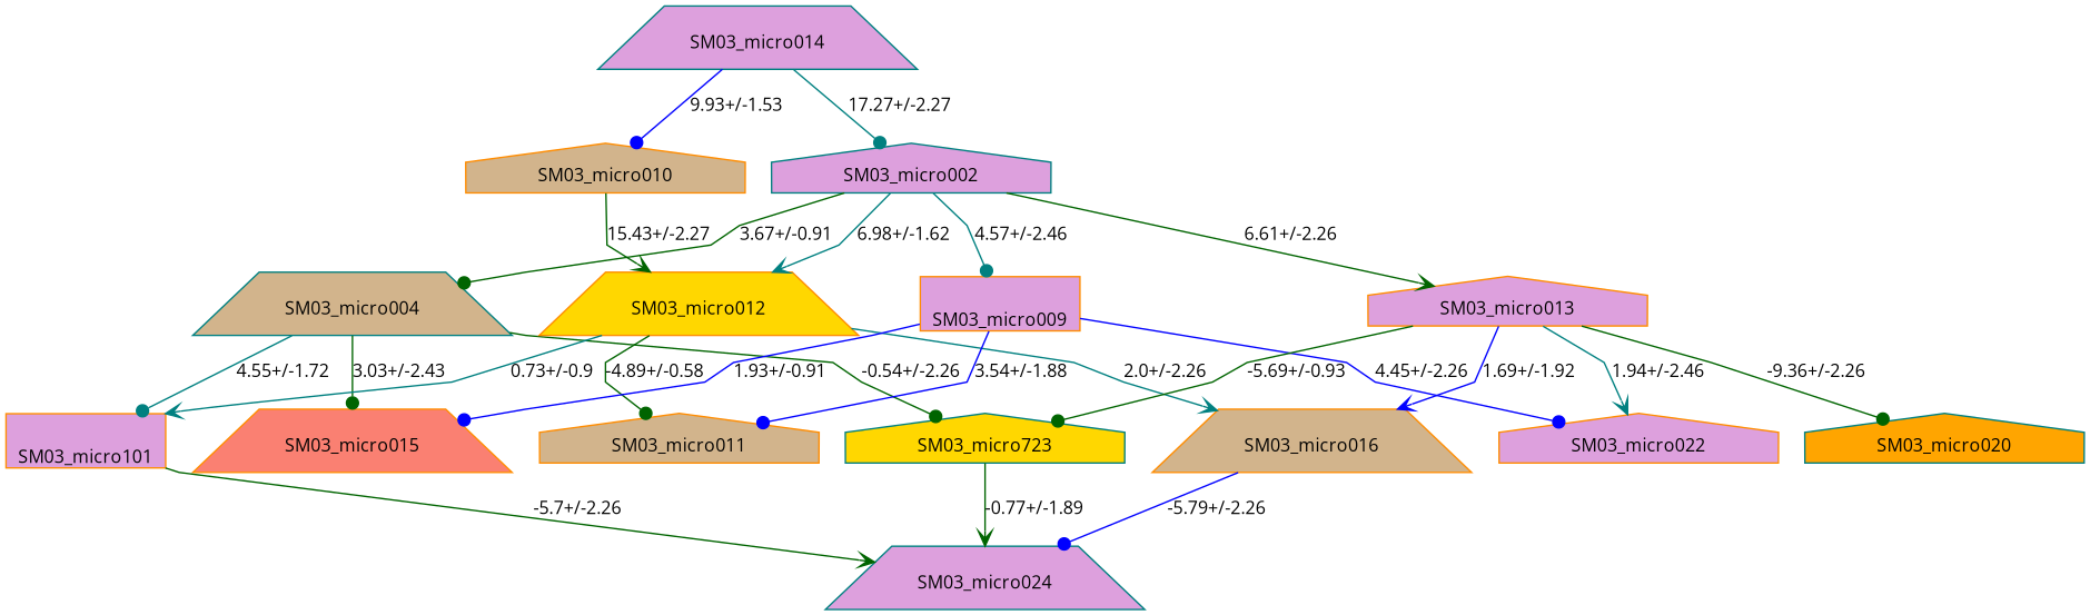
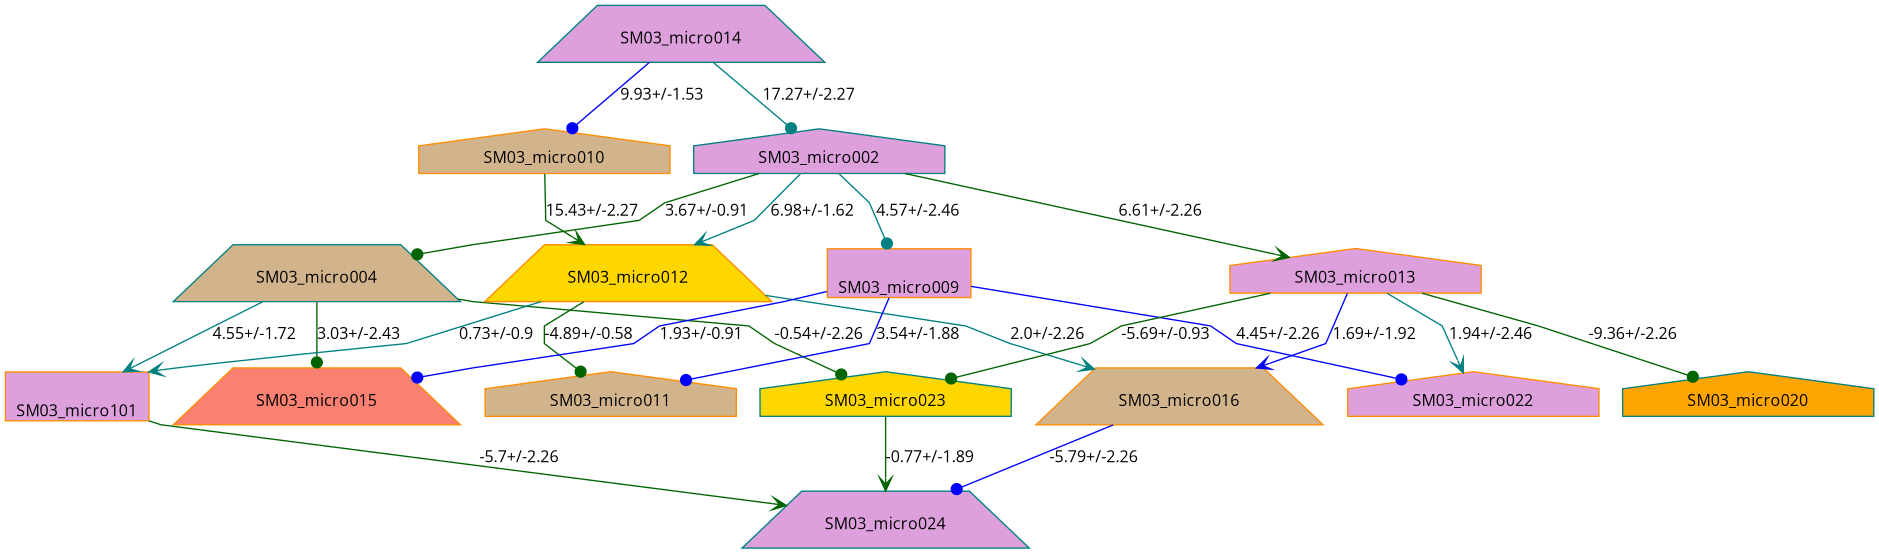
  strict digraph {
    fontname="Open Sans"
    splines=polyline
    node [charge=1 color=darkorange fillcolor=plum fontcolor=black fontname="Open Sans" fontsize=12 labelloc=b penwidth=1 shape=house style="radial,filled"]
    edge [SEM=2.26 arrowhead=dot color=darkgreen fontname="Open Sans" fontsize=12 splines=polyline]
    SM03_micro004 [charge=0 color=teal fillcolor=tan height=0.5 shape=trapezium width=0.79843]
    SM03_micro012 [charge=0 fillcolor=gold height=0.5 shape=trapezium width=0.79843]
    SM03_micro009 [charge=0 height=0.5 shape=box width=0.79843]
    SM03_micro013 [charge=0 height=0.5 width=0.79843]
    SM03_micro002 [charge=-1 color=teal height=0.5 width=0.79843]
    SM03_micro010 [charge=-1 fillcolor=tan height=0.5 width=0.79843]
    n7 [height=0.5 label=SM03_micro101 shape=box width=0.79843]
    SM03_micro015 [fillcolor=salmon height=0.5 shape=trapezium width=0.79843]
-   SM03_micro023 [color=teal fillcolor=gold height=0.5 width=0.79843 label=SM03_micro723]
+   SM03_micro023 [color=teal fillcolor=gold height=0.5 width=0.79843]
    SM03_micro011 [fillcolor=tan height=0.5 width=0.79843]
    SM03_micro022 [height=0.5 width=0.79843]
    SM03_micro016 [fillcolor=tan height=0.5 shape=trapezium width=0.79843]
    SM03_micro020 [color=teal fillcolor=orange height=0.5 width=0.79843]
    SM03_micro024 [charge=2 color=teal height=0.5 shape=trapezium width=0.79843]
    SM03_micro014 [charge=-2 color=teal height=0.5 shape=trapezium width=0.79843]
    subgraph sub_1 {
      label="Neutral charge"
      SM03_micro004
      SM03_micro012
      SM03_micro009
      SM03_micro013
    }
    subgraph sub_2 {
      label="-1 charge"
      SM03_micro002
      SM03_micro010
    }
    subgraph sub_3 {
      label="+1 charge"
      n7
      SM03_micro015
      SM03_micro023
      SM03_micro011
      SM03_micro022
      SM03_micro016
      SM03_micro020
    }
    subgraph sub_4 {
      label="+2 charge"
      SM03_micro024
    }
    subgraph sub_5 {
      label="-2 charge"
      SM03_micro014
    }
-   SM03_micro004 -> n7 [SEM=1.72 color=teal label="4.55+/-1.72" pKa=4.55]
+   SM03_micro004 -> n7 [SEM=1.72 arrowhead=vee color=teal label="4.55+/-1.72" pKa=4.55]
    SM03_micro004 -> SM03_micro015 [SEM=2.43 label="3.03+/-2.43" pKa=3.03]
    SM03_micro004 -> SM03_micro023 [label="-0.54+/-2.26" pKa=-0.54]
    SM03_micro012 -> n7 [SEM=0.9 arrowhead=vee color=teal label="0.73+/-0.9" pKa=0.73]
    SM03_micro012 -> SM03_micro011 [SEM=0.58 label="-4.89+/-0.58" pKa=-4.89]
    SM03_micro012 -> SM03_micro016 [arrowhead=vee color=teal label="2.0+/-2.26" pKa=2.0]
    SM03_micro009 -> SM03_micro015 [SEM=0.91 color=blue label="1.93+/-0.91" pKa=1.93]
    SM03_micro009 -> SM03_micro011 [SEM=1.88 color=blue label="3.54+/-1.88" pKa=3.54]
    SM03_micro009 -> SM03_micro022 [color=blue label="4.45+/-2.26" pKa=4.45]
    SM03_micro013 -> SM03_micro023 [SEM=0.93 label="-5.69+/-0.93" pKa=-5.69]
    SM03_micro013 -> SM03_micro022 [SEM=2.46 arrowhead=vee color=teal label="1.94+/-2.46" pKa=1.94]
    SM03_micro013 -> SM03_micro016 [SEM=1.92 arrowhead=vee color=blue label="1.69+/-1.92" pKa=1.69]
    SM03_micro013 -> SM03_micro020 [label="-9.36+/-2.26" pKa=-9.36]
    SM03_micro002 -> SM03_micro004 [SEM=0.91 label="3.67+/-0.91" pKa=3.67]
    SM03_micro002 -> SM03_micro012 [SEM=1.62 arrowhead=vee color=teal label="6.98+/-1.62" pKa=6.98]
    SM03_micro002 -> SM03_micro009 [SEM=2.46 color=teal label="4.57+/-2.46" pKa=4.57]
    SM03_micro002 -> SM03_micro013 [arrowhead=vee label="6.61+/-2.26" pKa=6.61]
    SM03_micro010 -> SM03_micro012 [SEM=2.27 arrowhead=vee label="15.43+/-2.27" pKa=15.43]
    n7 -> SM03_micro024 [arrowhead=vee label="-5.7+/-2.26" pKa=-5.7]
    SM03_micro023 -> SM03_micro024 [SEM=1.89 arrowhead=vee label="-0.77+/-1.89" pKa=-0.77]
    SM03_micro016 -> SM03_micro024 [color=blue label="-5.79+/-2.26" pKa=-5.79]
    SM03_micro014 -> SM03_micro002 [SEM=2.27 color=teal label="17.27+/-2.27" pKa=17.27]
    SM03_micro014 -> SM03_micro010 [SEM=1.53 color=blue label="9.93+/-1.53" pKa=9.93]
  }
